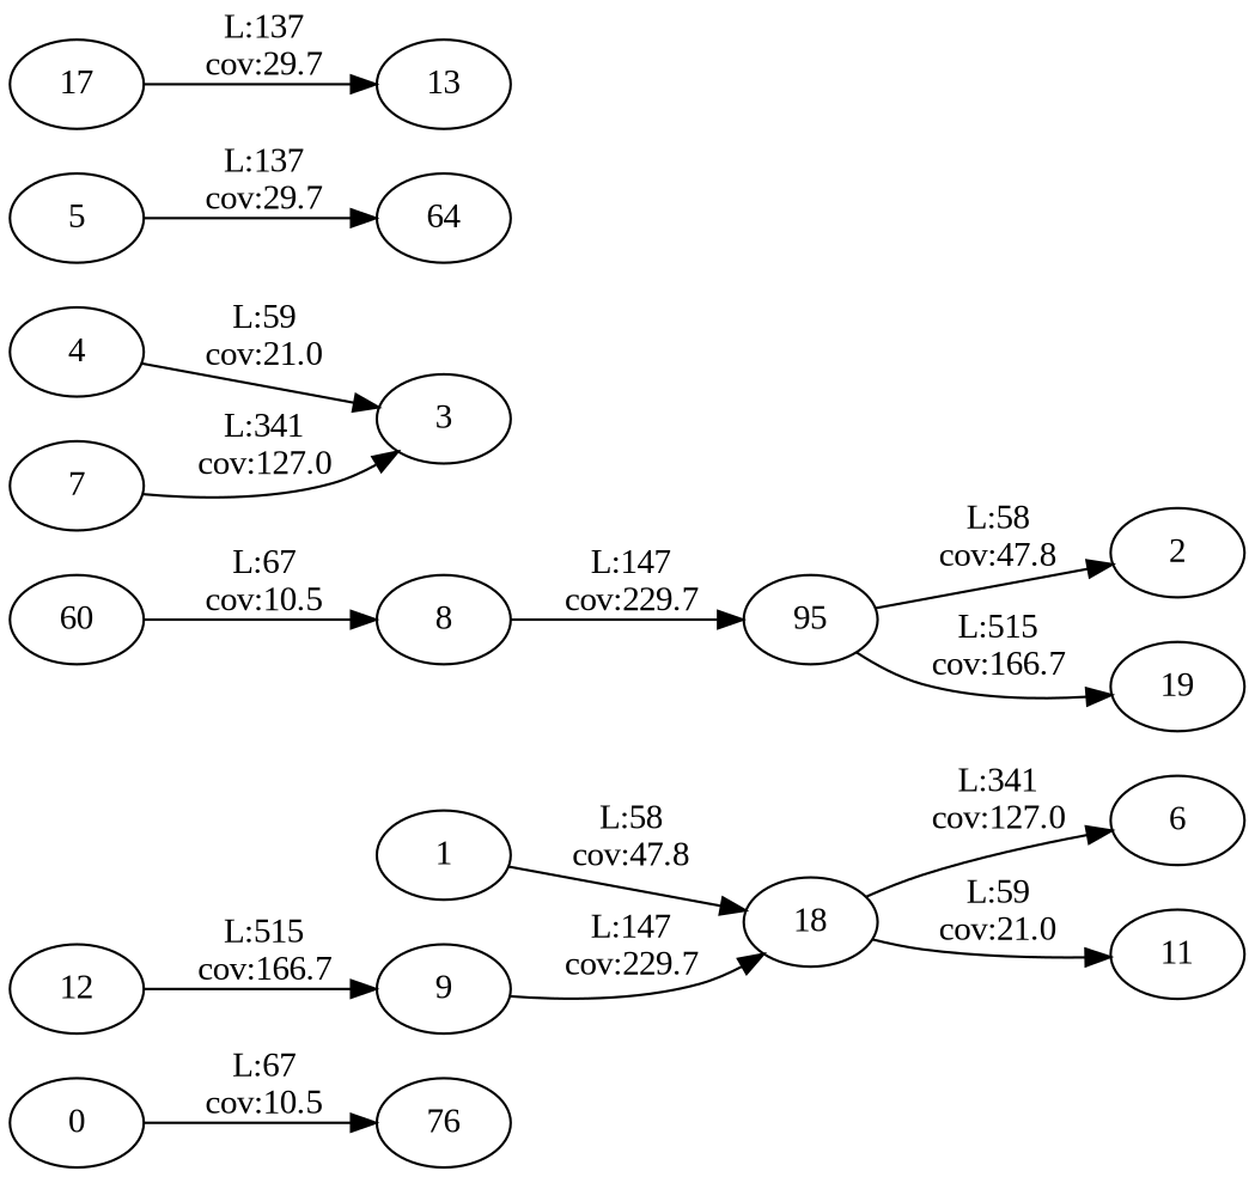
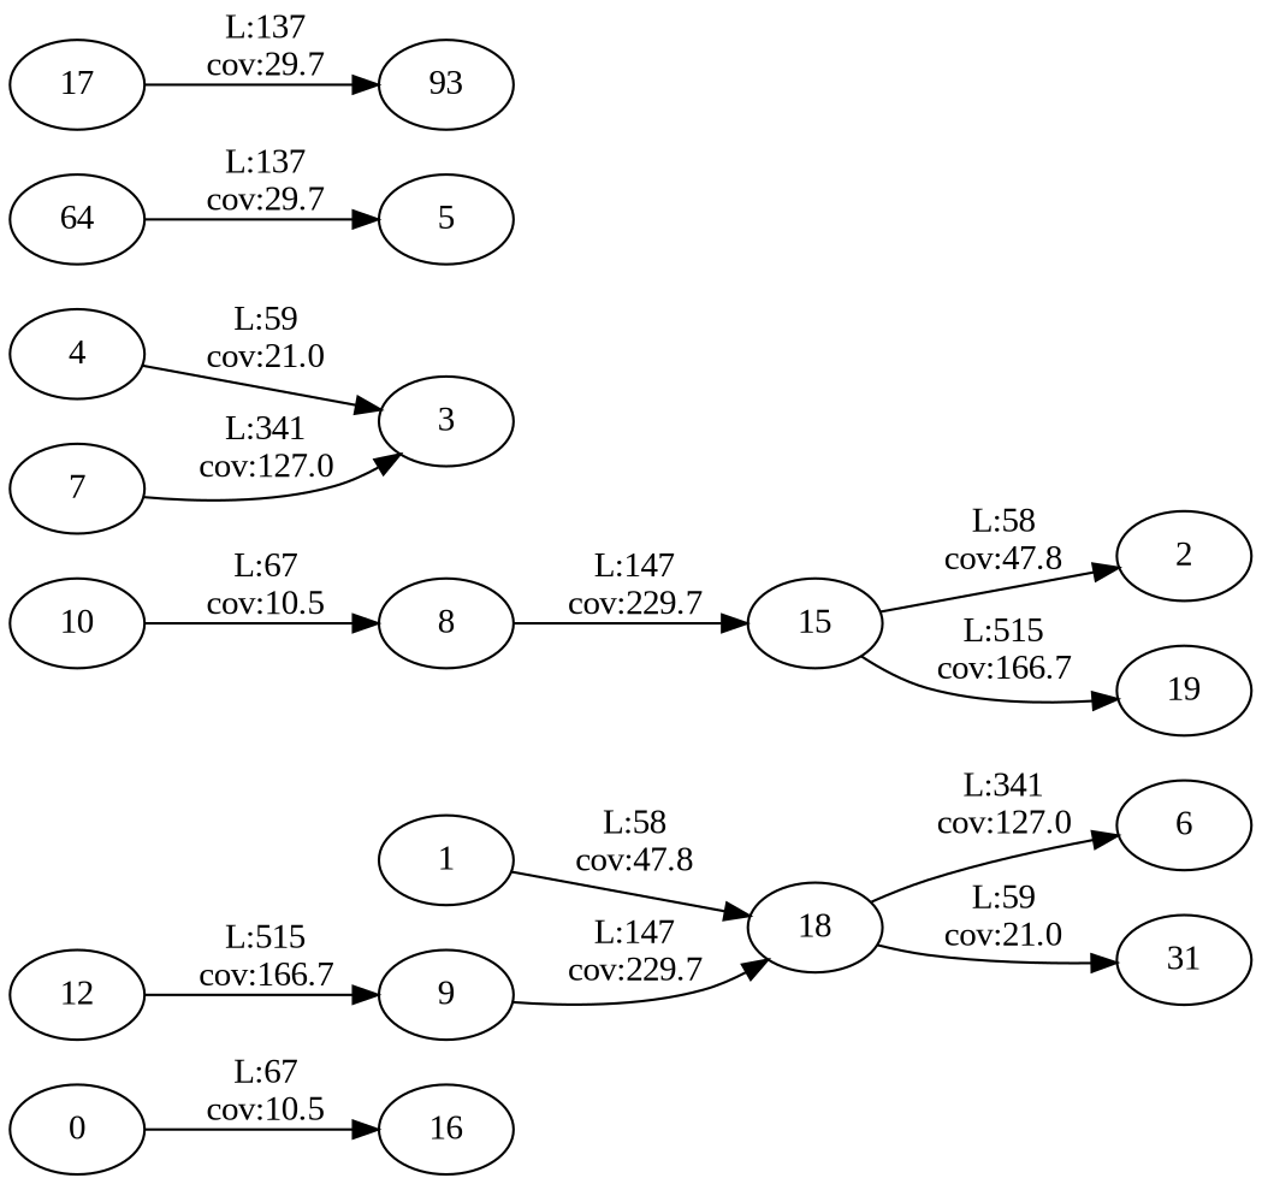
  digraph {
    fontname="Liberation Serif"
    rankdir=LR
    node [fontname="Liberation Serif"]
    edge [fontname="Liberation Serif"]
    0
-   16 [label=76]
+   16
    1
    18
    9
-   15 [label=95]
+   15
    2
    19
    4
    3
    7
    6
-   11
-   10 [label=60]
+   11 [label=31]
+   10
    8
    12
    n17 [label=64]
    5
    17
-   13
+   13 [label=93]
    0 -> 16 [label=" L:67\n cov:10.5"]
    1 -> 18 [label=" L:58\n cov:47.8"]
    18 -> 6 [label=" L:341\n cov:127.0"]
    18 -> 11 [label=" L:59\n cov:21.0"]
    9 -> 18 [label=" L:147\n cov:229.7"]
    15 -> 2 [label=" L:58\n cov:47.8"]
    15 -> 19 [label=" L:515\n cov:166.7"]
    4 -> 3 [label=" L:59\n cov:21.0"]
    7 -> 3 [label=" L:341\n cov:127.0"]
    10 -> 8 [label=" L:67\n cov:10.5"]
    8 -> 15 [label=" L:147\n cov:229.7"]
    12 -> 9 [label=" L:515\n cov:166.7"]
-   5 -> n17 [label=" L:137\n cov:29.7"]
+   n17 -> 5 [label=" L:137\n cov:29.7"]
    17 -> 13 [label=" L:137\n cov:29.7"]
  }
